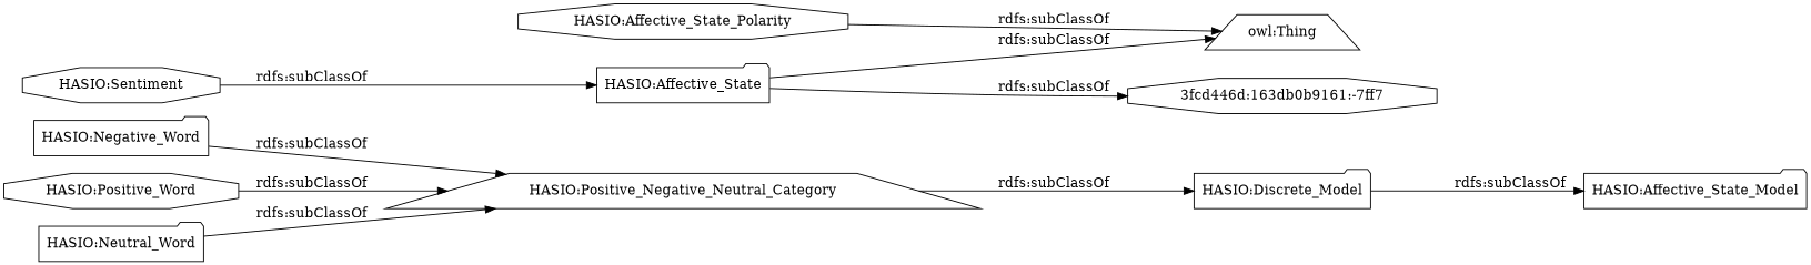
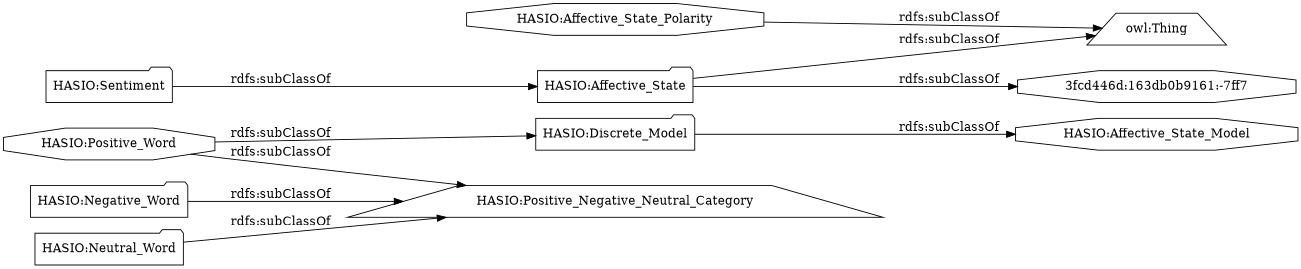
  digraph {
    rankdir=LR
    node [color=black shape=octagon]
    "HASIO:Discrete_Model" [shape=folder]
-   "HASIO:Affective_State_Model" [shape=folder]
+   "HASIO:Affective_State_Model"
    "HASIO:Affective_State" [shape=folder]
-   "HASIO:Sentiment"
+   "HASIO:Sentiment" [shape=folder]
    "owl:Thing" [shape=trapezium]
    "3fcd446d:163db0b9161:-7ff7"
    "HASIO:Negative_Word" [shape=folder]
    "HASIO:Positive_Negative_Neutral_Category" [shape=trapezium]
    "HASIO:Positive_Word"
    "HASIO:Affective_State_Polarity"
    "HASIO:Neutral_Word" [shape=folder]
    "HASIO:Discrete_Model" -> "HASIO:Affective_State_Model" [label="rdfs:subClassOf"]
    "HASIO:Affective_State" -> "owl:Thing" [label="rdfs:subClassOf"]
    "HASIO:Affective_State" -> "3fcd446d:163db0b9161:-7ff7" [label="rdfs:subClassOf"]
    "HASIO:Sentiment" -> "HASIO:Affective_State" [label="rdfs:subClassOf"]
    "HASIO:Negative_Word" -> "HASIO:Positive_Negative_Neutral_Category" [label="rdfs:subClassOf"]
-   "HASIO:Positive_Negative_Neutral_Category" -> "HASIO:Discrete_Model" [label="rdfs:subClassOf"]
+   "HASIO:Positive_Word" -> "HASIO:Discrete_Model" [label="rdfs:subClassOf"]
    "HASIO:Positive_Word" -> "HASIO:Positive_Negative_Neutral_Category" [label="rdfs:subClassOf"]
    "HASIO:Affective_State_Polarity" -> "owl:Thing" [label="rdfs:subClassOf"]
    "HASIO:Neutral_Word" -> "HASIO:Positive_Negative_Neutral_Category" [label="rdfs:subClassOf"]
  }
